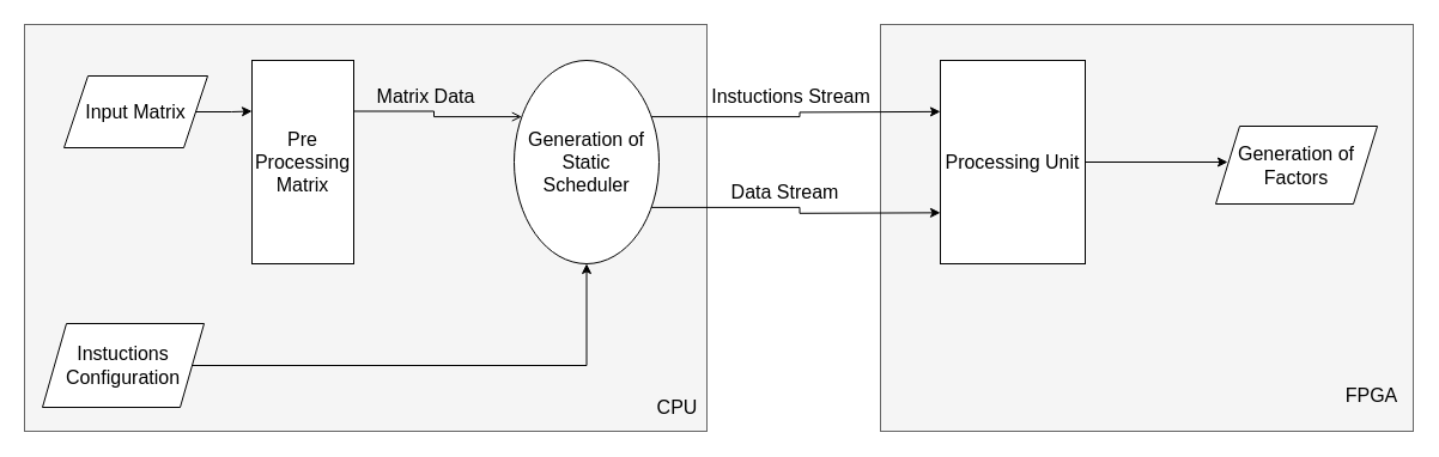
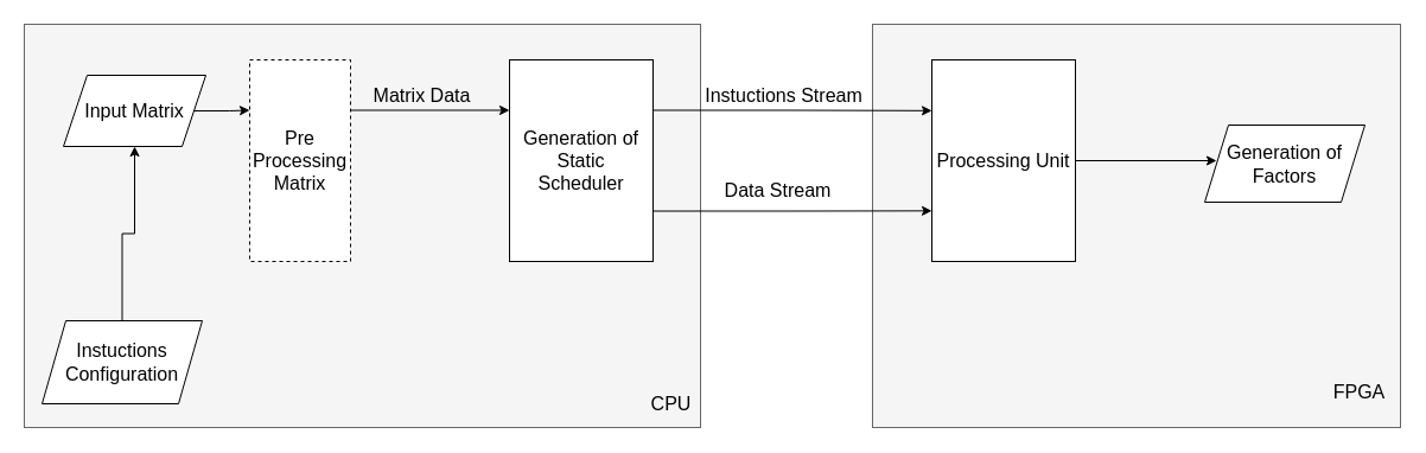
  <mxCell id="0" />
  <mxCell id="1" parent="0" />
  <mxCell id="2" value="" style="rounded=0;whiteSpace=wrap;html=1;fillColor=#f5f5f5;strokeColor=#666666;fontColor=#333333;fontSize=16;" vertex="1" parent="1"><mxGeometry x="735" y="20" width="445" height="340" as="geometry" /></mxCell>
  <mxCell id="3" value="" style="rounded=0;whiteSpace=wrap;html=1;fillColor=#f5f5f5;strokeColor=#666666;fontColor=#333333;fontSize=16;" vertex="1" parent="1"><mxGeometry x="20" y="20" width="570" height="340" as="geometry" /></mxCell>
- <mxCell id="4" style="edgeStyle=orthogonalEdgeStyle;rounded=0;orthogonalLoop=1;jettySize=auto;html=1;exitX=1;exitY=0.25;exitDx=0;exitDy=0;entryX=0;entryY=0.25;entryDx=0;entryDy=0;fontSize=16;endArrow=open;" edge="1" parent="1" source="5" target="8"><mxGeometry relative="1" as="geometry" /></mxCell>
- <mxCell id="5" value="Pre Processing&lt;br style=&quot;font-size: 16px;&quot;&gt;Matrix" style="rounded=0;whiteSpace=wrap;html=1;fontSize=16;" vertex="1" parent="1"><mxGeometry x="210" y="50" width="85" height="170" as="geometry" /></mxCell>
+ <mxCell id="4" style="edgeStyle=orthogonalEdgeStyle;rounded=0;orthogonalLoop=1;jettySize=auto;html=1;exitX=1;exitY=0.25;exitDx=0;exitDy=0;entryX=0;entryY=0.25;entryDx=0;entryDy=0;fontSize=16;" edge="1" parent="1" source="5" target="8"><mxGeometry relative="1" as="geometry" /></mxCell>
+ <mxCell id="5" value="Pre Processing&lt;br style=&quot;font-size: 16px;&quot;&gt;Matrix" style="rounded=0;whiteSpace=wrap;html=1;fontSize=16;dashed=1;" vertex="1" parent="1"><mxGeometry x="210" y="50" width="85" height="170" as="geometry" /></mxCell>
  <mxCell id="6" style="edgeStyle=orthogonalEdgeStyle;rounded=0;orthogonalLoop=1;jettySize=auto;html=1;exitX=1;exitY=0.25;exitDx=0;exitDy=0;fontSize=16;" edge="1" parent="1" source="8"><mxGeometry relative="1" as="geometry"><mxPoint x="785" y="92.857" as="targetPoint" /></mxGeometry></mxCell>
  <mxCell id="7" style="edgeStyle=orthogonalEdgeStyle;rounded=0;orthogonalLoop=1;jettySize=auto;html=1;exitX=1;exitY=0.75;exitDx=0;exitDy=0;fontSize=16;" edge="1" parent="1" source="8"><mxGeometry relative="1" as="geometry"><mxPoint x="785" y="177.333" as="targetPoint" /></mxGeometry></mxCell>
- <mxCell id="8" value="Generation of&lt;br style=&quot;font-size: 16px;&quot;&gt;Static&lt;br style=&quot;font-size: 16px;&quot;&gt;Scheduler" style="ellipse;whiteSpace=wrap;html=1;fontSize=16;" vertex="1" parent="1"><mxGeometry x="429" y="50" width="121" height="170" as="geometry" /></mxCell>
+ <mxCell id="8" value="Generation of&lt;br style=&quot;font-size: 16px;&quot;&gt;Static&lt;br style=&quot;font-size: 16px;&quot;&gt;Scheduler" style="rounded=0;whiteSpace=wrap;html=1;fontSize=16;" vertex="1" parent="1"><mxGeometry x="429" y="50" width="121" height="170" as="geometry" /></mxCell>
  <mxCell id="9" style="edgeStyle=orthogonalEdgeStyle;rounded=0;orthogonalLoop=1;jettySize=auto;html=1;entryX=0;entryY=0.25;entryDx=0;entryDy=0;fontSize=16;" edge="1" parent="1" source="10" target="5"><mxGeometry relative="1" as="geometry" /></mxCell>
  <mxCell id="10" value="Input Matrix" style="shape=parallelogram;perimeter=parallelogramPerimeter;whiteSpace=wrap;html=1;fixedSize=1;fontSize=16;" vertex="1" parent="1"><mxGeometry x="53" y="63" width="120" height="60" as="geometry" /></mxCell>
- <mxCell id="11" style="edgeStyle=orthogonalEdgeStyle;rounded=0;orthogonalLoop=1;jettySize=auto;html=1;entryX=0.5;entryY=1;entryDx=0;entryDy=0;fontSize=16;" edge="1" parent="1" source="12" target="8"><mxGeometry relative="1" as="geometry" /></mxCell>
+ <mxCell id="11" style="edgeStyle=orthogonalEdgeStyle;rounded=0;orthogonalLoop=1;jettySize=auto;html=1;fontSize=16;" edge="1" parent="1" source="12" target="10"><mxGeometry relative="1" as="geometry" /></mxCell>
  <mxCell id="12" value="Instuctions&lt;br style=&quot;font-size: 16px;&quot;&gt;Configuration" style="shape=parallelogram;perimeter=parallelogramPerimeter;whiteSpace=wrap;html=1;fixedSize=1;fontSize=16;" vertex="1" parent="1"><mxGeometry x="35" y="270" width="135" height="70" as="geometry" /></mxCell>
  <mxCell id="13" value="Matrix Data" style="text;html=1;align=center;verticalAlign=middle;resizable=0;points=[];autosize=1;strokeColor=none;fillColor=none;fontSize=16;" vertex="1" parent="1"><mxGeometry x="305" y="70" width="100" height="20" as="geometry" /></mxCell>
  <mxCell id="14" value="CPU" style="text;html=1;align=center;verticalAlign=middle;resizable=0;points=[];autosize=1;strokeColor=none;fillColor=none;fontSize=16;" vertex="1" parent="1"><mxGeometry x="540" y="330" width="50" height="20" as="geometry" /></mxCell>
  <mxCell id="15" value="Instuctions Stream" style="text;html=1;align=center;verticalAlign=middle;resizable=0;points=[];autosize=1;strokeColor=none;fillColor=none;fontSize=16;" vertex="1" parent="1"><mxGeometry x="585" y="70" width="150" height="20" as="geometry" /></mxCell>
  <mxCell id="16" value="Data Stream" style="text;html=1;align=center;verticalAlign=middle;resizable=0;points=[];autosize=1;strokeColor=none;fillColor=none;fontSize=16;" vertex="1" parent="1"><mxGeometry x="600" y="150" width="110" height="20" as="geometry" /></mxCell>
  <mxCell id="17" style="edgeStyle=orthogonalEdgeStyle;rounded=0;orthogonalLoop=1;jettySize=auto;html=1;fontSize=16;" edge="1" parent="1" source="18"><mxGeometry relative="1" as="geometry"><mxPoint x="1025" y="135" as="targetPoint" /></mxGeometry></mxCell>
  <mxCell id="18" value="Processing Unit" style="rounded=0;whiteSpace=wrap;html=1;fontSize=16;" vertex="1" parent="1"><mxGeometry x="785" y="50" width="121" height="170" as="geometry" /></mxCell>
  <mxCell id="19" value="Generation of&lt;br style=&quot;font-size: 16px;&quot;&gt;Factors" style="shape=parallelogram;perimeter=parallelogramPerimeter;whiteSpace=wrap;html=1;fixedSize=1;fontSize=16;" vertex="1" parent="1"><mxGeometry x="1015" y="105" width="135" height="65" as="geometry" /></mxCell>
  <mxCell id="20" value="FPGA" style="text;html=1;align=center;verticalAlign=middle;resizable=0;points=[];autosize=1;strokeColor=none;fillColor=none;fontSize=16;" vertex="1" parent="1"><mxGeometry x="1115" y="320" width="60" height="20" as="geometry" /></mxCell>
